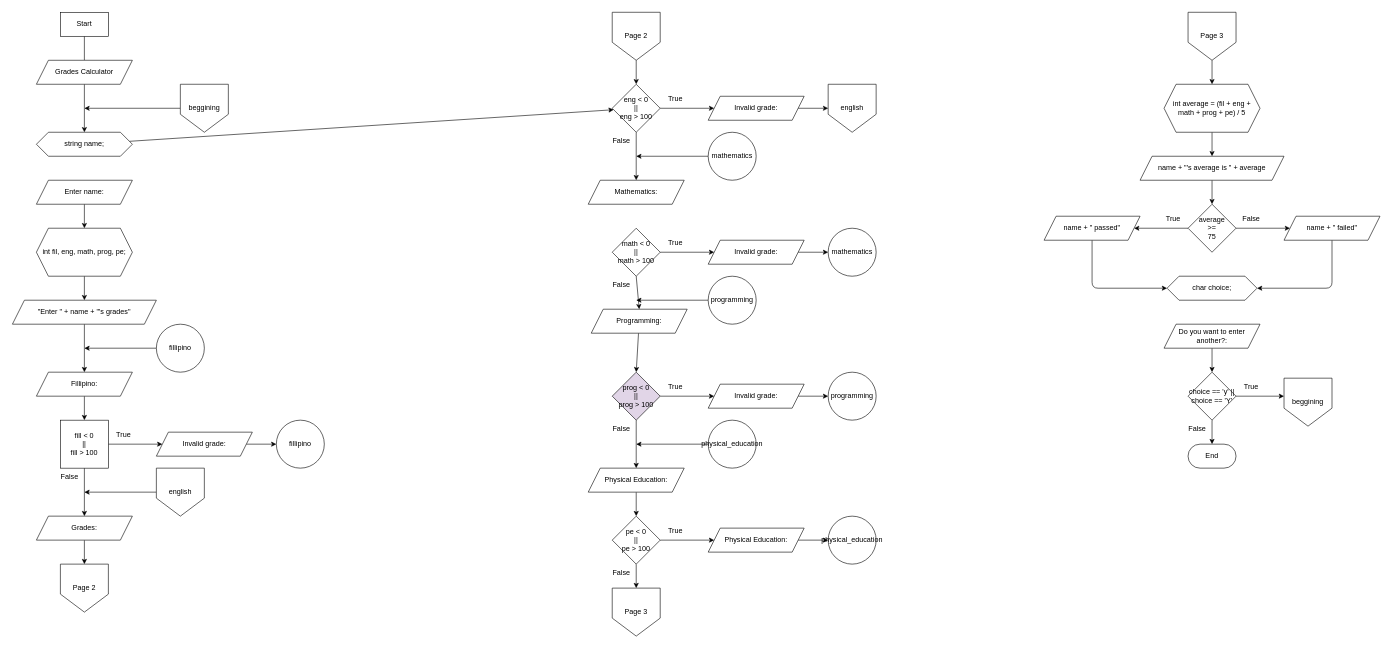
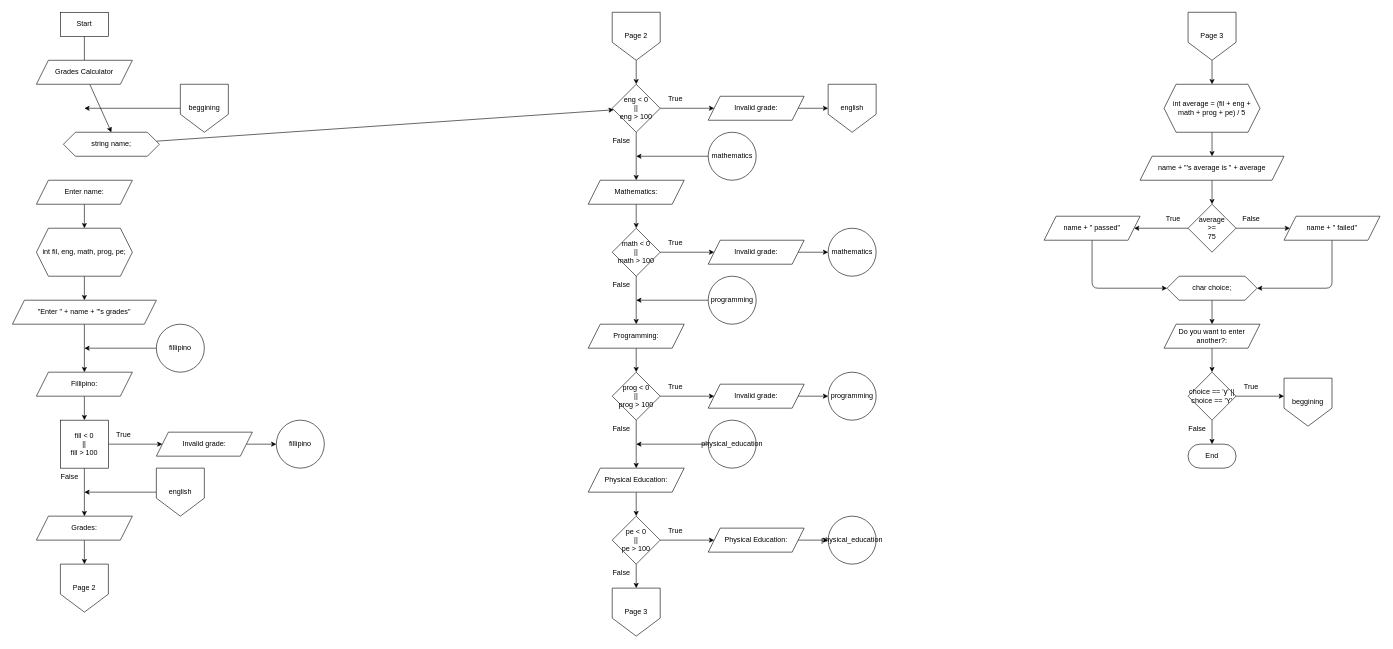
  <mxCell id="0" />
  <mxCell id="1" parent="0" />
  <mxCell id="2" style="edgeStyle=none;html=1;entryX=0.5;entryY=0;entryDx=0;entryDy=0;endArrow=none;" parent="1" source="3" target="5" edge="1"><mxGeometry relative="1" as="geometry" /></mxCell>
  <mxCell id="3" value="Start" style="whiteSpace=wrap;html=1;arcSize=50;rounded=0;" parent="1" vertex="1"><mxGeometry x="100" y="20" width="80" height="40" as="geometry" /></mxCell>
  <mxCell id="4" style="edgeStyle=none;html=1;entryX=0.5;entryY=0;entryDx=0;entryDy=0;" edge="1" parent="1" source="5" target="89"><mxGeometry relative="1" as="geometry" /></mxCell>
  <mxCell id="5" value="Grades Calculator" style="shape=parallelogram;perimeter=parallelogramPerimeter;whiteSpace=wrap;html=1;fixedSize=1;" parent="1" vertex="1"><mxGeometry x="60" y="100" width="160" height="40" as="geometry" /></mxCell>
  <mxCell id="6" style="edgeStyle=none;html=1;entryX=0.5;entryY=0;entryDx=0;entryDy=0;" parent="1" source="7" target="9" edge="1"><mxGeometry relative="1" as="geometry" /></mxCell>
  <mxCell id="7" value="int fil, eng, math, prog, pe;" style="shape=hexagon;perimeter=hexagonPerimeter2;whiteSpace=wrap;html=1;fixedSize=1;size=20.0;" parent="1" vertex="1"><mxGeometry x="60" y="380" width="160" height="80" as="geometry" /></mxCell>
  <mxCell id="8" style="edgeStyle=none;html=1;entryX=0.5;entryY=0;entryDx=0;entryDy=0;exitX=0.5;exitY=1;exitDx=0;exitDy=0;" parent="1" source="9" target="11" edge="1"><mxGeometry relative="1" as="geometry"><mxPoint x="140" y="560" as="sourcePoint" /></mxGeometry></mxCell>
  <mxCell id="9" value="&quot;Enter &quot; + name + &quot;'s grades&quot;" style="shape=parallelogram;perimeter=parallelogramPerimeter;whiteSpace=wrap;html=1;fixedSize=1;" parent="1" vertex="1"><mxGeometry x="20" y="500" width="240" height="40" as="geometry" /></mxCell>
  <mxCell id="10" style="edgeStyle=none;html=1;entryX=0.5;entryY=0;entryDx=0;entryDy=0;" parent="1" source="11" target="14" edge="1"><mxGeometry relative="1" as="geometry" /></mxCell>
  <mxCell id="11" value="Fillipino:" style="shape=parallelogram;perimeter=parallelogramPerimeter;whiteSpace=wrap;html=1;fixedSize=1;" parent="1" vertex="1"><mxGeometry x="60" y="620" width="160" height="40" as="geometry" /></mxCell>
  <mxCell id="12" style="edgeStyle=none;html=1;" parent="1" source="14" target="16" edge="1"><mxGeometry relative="1" as="geometry" /></mxCell>
  <mxCell id="13" style="edgeStyle=none;html=1;entryX=0.5;entryY=0;entryDx=0;entryDy=0;" parent="1" source="14" target="21" edge="1"><mxGeometry relative="1" as="geometry" /></mxCell>
  <mxCell id="14" value="fill &amp;lt; 0&lt;br&gt;||&lt;br&gt;fill &amp;gt; 100" style="whiteSpace=wrap;html=1;rounded=0;" parent="1" vertex="1"><mxGeometry x="100" y="700" width="80" height="80" as="geometry" /></mxCell>
  <mxCell id="15" style="edgeStyle=none;html=1;" parent="1" source="16" target="17" edge="1"><mxGeometry relative="1" as="geometry" /></mxCell>
  <mxCell id="16" value="Invalid grade:" style="shape=parallelogram;perimeter=parallelogramPerimeter;whiteSpace=wrap;html=1;fixedSize=1;" parent="1" vertex="1"><mxGeometry x="260" y="720" width="160" height="40" as="geometry" /></mxCell>
  <mxCell id="17" value="fillipino" style="ellipse;whiteSpace=wrap;html=1;aspect=fixed;" parent="1" vertex="1"><mxGeometry x="460" y="700" width="80" height="80" as="geometry" /></mxCell>
  <mxCell id="18" style="edgeStyle=none;html=1;" parent="1" source="19" edge="1"><mxGeometry relative="1" as="geometry"><mxPoint x="140" y="580" as="targetPoint" /></mxGeometry></mxCell>
  <mxCell id="19" value="fillipino" style="ellipse;whiteSpace=wrap;html=1;aspect=fixed;" parent="1" vertex="1"><mxGeometry x="260" y="540" width="80" height="80" as="geometry" /></mxCell>
  <mxCell id="20" style="edgeStyle=none;html=1;" edge="1" parent="1" source="21" target="93"><mxGeometry relative="1" as="geometry" /></mxCell>
  <mxCell id="21" value="Grades:" style="shape=parallelogram;perimeter=parallelogramPerimeter;whiteSpace=wrap;html=1;fixedSize=1;" parent="1" vertex="1"><mxGeometry x="60" y="860" width="160" height="40" as="geometry" /></mxCell>
  <mxCell id="22" style="edgeStyle=none;html=1;" parent="1" source="23" target="25" edge="1"><mxGeometry relative="1" as="geometry" /></mxCell>
  <mxCell id="23" value="eng &amp;lt; 0&lt;br&gt;||&lt;br&gt;eng &amp;gt; 100" style="rhombus;whiteSpace=wrap;html=1;" parent="1" vertex="1"><mxGeometry x="1020" y="140" width="80" height="80" as="geometry" /></mxCell>
  <mxCell id="24" style="edgeStyle=none;html=1;" parent="1" source="25" edge="1"><mxGeometry relative="1" as="geometry"><mxPoint x="1380" y="180" as="targetPoint" /></mxGeometry></mxCell>
  <mxCell id="25" value="Invalid grade:" style="shape=parallelogram;perimeter=parallelogramPerimeter;whiteSpace=wrap;html=1;fixedSize=1;" parent="1" vertex="1"><mxGeometry x="1180" y="160" width="160" height="40" as="geometry" /></mxCell>
  <mxCell id="26" style="edgeStyle=none;html=1;" parent="1" edge="1"><mxGeometry relative="1" as="geometry"><mxPoint x="140" y="820" as="targetPoint" /><mxPoint x="260" y="820" as="sourcePoint" /></mxGeometry></mxCell>
  <mxCell id="27" value="True" style="text;html=1;align=center;verticalAlign=middle;resizable=0;points=[];autosize=1;strokeColor=none;fillColor=none;" parent="1" vertex="1"><mxGeometry x="180" y="710" width="50" height="30" as="geometry" /></mxCell>
  <mxCell id="28" value="False" style="text;html=1;align=center;verticalAlign=middle;resizable=0;points=[];autosize=1;strokeColor=none;fillColor=none;" parent="1" vertex="1"><mxGeometry x="90" y="780" width="50" height="30" as="geometry" /></mxCell>
  <mxCell id="29" value="True" style="text;html=1;align=center;verticalAlign=middle;resizable=0;points=[];autosize=1;strokeColor=none;fillColor=none;" parent="1" vertex="1"><mxGeometry x="1100" y="150" width="50" height="30" as="geometry" /></mxCell>
  <mxCell id="30" style="edgeStyle=none;html=1;entryX=0.5;entryY=0;entryDx=0;entryDy=0;" parent="1" target="32" edge="1"><mxGeometry relative="1" as="geometry"><mxPoint x="1060" y="220" as="sourcePoint" /></mxGeometry></mxCell>
+ <mxCell id="31" style="edgeStyle=none;html=1;entryX=0.5;entryY=0;entryDx=0;entryDy=0;" parent="1" source="32" target="34" edge="1"><mxGeometry relative="1" as="geometry" /></mxCell>
  <mxCell id="32" value="Mathematics:" style="shape=parallelogram;perimeter=parallelogramPerimeter;whiteSpace=wrap;html=1;fixedSize=1;" parent="1" vertex="1"><mxGeometry x="980" y="300" width="160" height="40" as="geometry" /></mxCell>
  <mxCell id="33" style="edgeStyle=none;html=1;" parent="1" source="34" target="36" edge="1"><mxGeometry relative="1" as="geometry" /></mxCell>
  <mxCell id="34" value="math &amp;lt; 0&lt;br&gt;||&lt;br&gt;math &amp;gt; 100" style="rhombus;whiteSpace=wrap;html=1;" parent="1" vertex="1"><mxGeometry x="1020" y="380" width="80" height="80" as="geometry" /></mxCell>
  <mxCell id="35" style="edgeStyle=none;html=1;" parent="1" source="36" target="37" edge="1"><mxGeometry relative="1" as="geometry" /></mxCell>
  <mxCell id="36" value="Invalid grade:" style="shape=parallelogram;perimeter=parallelogramPerimeter;whiteSpace=wrap;html=1;fixedSize=1;" parent="1" vertex="1"><mxGeometry x="1180" y="400" width="160" height="40" as="geometry" /></mxCell>
  <mxCell id="37" value="mathematics" style="ellipse;whiteSpace=wrap;html=1;aspect=fixed;" parent="1" vertex="1"><mxGeometry x="1380" y="380" width="80" height="80" as="geometry" /></mxCell>
  <mxCell id="38" style="edgeStyle=none;html=1;" parent="1" source="39" edge="1"><mxGeometry relative="1" as="geometry"><mxPoint x="1060" y="260" as="targetPoint" /></mxGeometry></mxCell>
  <mxCell id="39" value="mathematics" style="ellipse;whiteSpace=wrap;html=1;aspect=fixed;" parent="1" vertex="1"><mxGeometry x="1180" y="220" width="80" height="80" as="geometry" /></mxCell>
  <mxCell id="40" value="False" style="text;html=1;align=center;verticalAlign=middle;resizable=0;points=[];autosize=1;strokeColor=none;fillColor=none;" parent="1" vertex="1"><mxGeometry x="1010" y="220" width="50" height="30" as="geometry" /></mxCell>
  <mxCell id="41" value="True" style="text;html=1;align=center;verticalAlign=middle;resizable=0;points=[];autosize=1;strokeColor=none;fillColor=none;" parent="1" vertex="1"><mxGeometry x="1100" y="390" width="50" height="30" as="geometry" /></mxCell>
  <mxCell id="42" style="edgeStyle=none;html=1;entryX=0.5;entryY=0;entryDx=0;entryDy=0;" parent="1" target="44" edge="1"><mxGeometry relative="1" as="geometry"><mxPoint x="1060" y="460" as="sourcePoint" /></mxGeometry></mxCell>
  <mxCell id="43" style="edgeStyle=none;html=1;entryX=0.5;entryY=0;entryDx=0;entryDy=0;" parent="1" source="44" target="46" edge="1"><mxGeometry relative="1" as="geometry" /></mxCell>
- <mxCell id="44" value="Programming:" style="shape=parallelogram;perimeter=parallelogramPerimeter;whiteSpace=wrap;html=1;fixedSize=1;" parent="1" vertex="1"><mxGeometry x="985" y="515" width="160" height="40" as="geometry" /></mxCell>
+ <mxCell id="44" value="Programming:" style="shape=parallelogram;perimeter=parallelogramPerimeter;whiteSpace=wrap;html=1;fixedSize=1;" parent="1" vertex="1"><mxGeometry x="980" y="540" width="160" height="40" as="geometry" /></mxCell>
  <mxCell id="45" style="edgeStyle=none;html=1;" parent="1" source="46" target="48" edge="1"><mxGeometry relative="1" as="geometry" /></mxCell>
- <mxCell id="46" value="prog &amp;lt; 0&lt;br&gt;||&lt;br&gt;prog &amp;gt; 100" style="rhombus;whiteSpace=wrap;html=1;fillColor=#e1d5e7;" parent="1" vertex="1"><mxGeometry x="1020" y="620" width="80" height="80" as="geometry" /></mxCell>
+ <mxCell id="46" value="prog &amp;lt; 0&lt;br&gt;||&lt;br&gt;prog &amp;gt; 100" style="rhombus;whiteSpace=wrap;html=1;" parent="1" vertex="1"><mxGeometry x="1020" y="620" width="80" height="80" as="geometry" /></mxCell>
  <mxCell id="47" style="edgeStyle=none;html=1;" parent="1" source="48" target="49" edge="1"><mxGeometry relative="1" as="geometry" /></mxCell>
  <mxCell id="48" value="Invalid grade:" style="shape=parallelogram;perimeter=parallelogramPerimeter;whiteSpace=wrap;html=1;fixedSize=1;" parent="1" vertex="1"><mxGeometry x="1180" y="640" width="160" height="40" as="geometry" /></mxCell>
  <mxCell id="49" value="programming" style="ellipse;whiteSpace=wrap;html=1;aspect=fixed;" parent="1" vertex="1"><mxGeometry x="1380" y="620" width="80" height="80" as="geometry" /></mxCell>
  <mxCell id="50" style="edgeStyle=none;html=1;" parent="1" source="51" edge="1"><mxGeometry relative="1" as="geometry"><mxPoint x="1060" y="500" as="targetPoint" /></mxGeometry></mxCell>
  <mxCell id="51" value="programming" style="ellipse;whiteSpace=wrap;html=1;aspect=fixed;" parent="1" vertex="1"><mxGeometry x="1180" y="460" width="80" height="80" as="geometry" /></mxCell>
  <mxCell id="52" value="False" style="text;html=1;align=center;verticalAlign=middle;resizable=0;points=[];autosize=1;strokeColor=none;fillColor=none;" parent="1" vertex="1"><mxGeometry x="1010" y="460" width="50" height="30" as="geometry" /></mxCell>
  <mxCell id="53" value="True" style="text;html=1;align=center;verticalAlign=middle;resizable=0;points=[];autosize=1;strokeColor=none;fillColor=none;" parent="1" vertex="1"><mxGeometry x="1100" y="630" width="50" height="30" as="geometry" /></mxCell>
  <mxCell id="54" style="edgeStyle=none;html=1;entryX=0.5;entryY=0;entryDx=0;entryDy=0;" parent="1" target="56" edge="1"><mxGeometry relative="1" as="geometry"><mxPoint x="1060" y="700" as="sourcePoint" /></mxGeometry></mxCell>
  <mxCell id="55" style="edgeStyle=none;html=1;entryX=0.5;entryY=0;entryDx=0;entryDy=0;" parent="1" source="56" target="59" edge="1"><mxGeometry relative="1" as="geometry" /></mxCell>
  <mxCell id="56" value="Physical Education:" style="shape=parallelogram;perimeter=parallelogramPerimeter;whiteSpace=wrap;html=1;fixedSize=1;" parent="1" vertex="1"><mxGeometry x="980" y="780" width="160" height="40" as="geometry" /></mxCell>
  <mxCell id="57" style="edgeStyle=none;html=1;" parent="1" source="59" target="61" edge="1"><mxGeometry relative="1" as="geometry" /></mxCell>
  <mxCell id="58" style="edgeStyle=none;html=1;exitX=0.5;exitY=1;exitDx=0;exitDy=0;" edge="1" parent="1" source="59" target="96"><mxGeometry relative="1" as="geometry" /></mxCell>
  <mxCell id="59" value="pe &amp;lt; 0&lt;br&gt;||&lt;br&gt;pe &amp;gt; 100" style="rhombus;whiteSpace=wrap;html=1;" parent="1" vertex="1"><mxGeometry x="1020" y="860" width="80" height="80" as="geometry" /></mxCell>
  <mxCell id="60" style="edgeStyle=none;html=1;" parent="1" source="61" target="62" edge="1"><mxGeometry relative="1" as="geometry" /></mxCell>
  <mxCell id="61" value="Physical Education:" style="shape=parallelogram;perimeter=parallelogramPerimeter;whiteSpace=wrap;html=1;fixedSize=1;" parent="1" vertex="1"><mxGeometry x="1180" y="880" width="160" height="40" as="geometry" /></mxCell>
  <mxCell id="62" value="physical_education" style="ellipse;whiteSpace=wrap;html=1;aspect=fixed;" parent="1" vertex="1"><mxGeometry x="1380" y="860" width="80" height="80" as="geometry" /></mxCell>
  <mxCell id="63" style="edgeStyle=none;html=1;" parent="1" source="64" edge="1"><mxGeometry relative="1" as="geometry"><mxPoint x="1060" y="740" as="targetPoint" /></mxGeometry></mxCell>
  <mxCell id="64" value="physical_education" style="ellipse;whiteSpace=wrap;html=1;aspect=fixed;" parent="1" vertex="1"><mxGeometry x="1180" y="700" width="80" height="80" as="geometry" /></mxCell>
  <mxCell id="65" value="False" style="text;html=1;align=center;verticalAlign=middle;resizable=0;points=[];autosize=1;strokeColor=none;fillColor=none;" parent="1" vertex="1"><mxGeometry x="1010" y="700" width="50" height="30" as="geometry" /></mxCell>
  <mxCell id="66" value="True" style="text;html=1;align=center;verticalAlign=middle;resizable=0;points=[];autosize=1;strokeColor=none;fillColor=none;" parent="1" vertex="1"><mxGeometry x="1100" y="870" width="50" height="30" as="geometry" /></mxCell>
  <mxCell id="67" value="False" style="text;html=1;align=center;verticalAlign=middle;resizable=0;points=[];autosize=1;strokeColor=none;fillColor=none;" parent="1" vertex="1"><mxGeometry x="1010" y="940" width="50" height="30" as="geometry" /></mxCell>
  <mxCell id="68" style="edgeStyle=none;html=1;entryX=0.5;entryY=0;entryDx=0;entryDy=0;" parent="1" source="69" target="71" edge="1"><mxGeometry relative="1" as="geometry" /></mxCell>
  <mxCell id="69" value="int average = (fil + eng + math + prog + pe) / 5" style="shape=hexagon;perimeter=hexagonPerimeter2;whiteSpace=wrap;html=1;fixedSize=1;size=20.0;" parent="1" vertex="1"><mxGeometry x="1940" y="140" width="160" height="80" as="geometry" /></mxCell>
  <mxCell id="70" style="edgeStyle=none;html=1;entryX=0.5;entryY=0;entryDx=0;entryDy=0;" parent="1" source="71" target="74" edge="1"><mxGeometry relative="1" as="geometry" /></mxCell>
  <mxCell id="71" value="name + &quot;'s average is &quot; + average" style="shape=parallelogram;perimeter=parallelogramPerimeter;whiteSpace=wrap;html=1;fixedSize=1;" parent="1" vertex="1"><mxGeometry x="1900" y="260" width="240" height="40" as="geometry" /></mxCell>
  <mxCell id="72" style="edgeStyle=none;html=1;entryX=1;entryY=0.5;entryDx=0;entryDy=0;" parent="1" source="74" target="78" edge="1"><mxGeometry relative="1" as="geometry" /></mxCell>
  <mxCell id="73" style="edgeStyle=none;html=1;entryX=0;entryY=0.5;entryDx=0;entryDy=0;" parent="1" source="74" target="76" edge="1"><mxGeometry relative="1" as="geometry" /></mxCell>
  <mxCell id="74" value="average&lt;br&gt;&amp;gt;=&lt;br&gt;75" style="rhombus;whiteSpace=wrap;html=1;" parent="1" vertex="1"><mxGeometry x="1980" y="340" width="80" height="80" as="geometry" /></mxCell>
  <mxCell id="75" style="edgeStyle=none;html=1;entryX=1;entryY=0.5;entryDx=0;entryDy=0;" parent="1" source="76" target="82" edge="1"><mxGeometry relative="1" as="geometry"><Array as="points"><mxPoint x="2220" y="480" /></Array></mxGeometry></mxCell>
  <mxCell id="76" value="name + &quot; failed&quot;" style="shape=parallelogram;perimeter=parallelogramPerimeter;whiteSpace=wrap;html=1;fixedSize=1;" parent="1" vertex="1"><mxGeometry x="2140" y="360" width="160" height="40" as="geometry" /></mxCell>
  <mxCell id="77" style="edgeStyle=none;html=1;entryX=0;entryY=0.5;entryDx=0;entryDy=0;" parent="1" source="78" target="82" edge="1"><mxGeometry relative="1" as="geometry"><Array as="points"><mxPoint x="1820" y="480" /></Array></mxGeometry></mxCell>
  <mxCell id="78" value="name + &quot; passed&quot;" style="shape=parallelogram;perimeter=parallelogramPerimeter;whiteSpace=wrap;html=1;fixedSize=1;" parent="1" vertex="1"><mxGeometry x="1740" y="360" width="160" height="40" as="geometry" /></mxCell>
  <mxCell id="79" value="True" style="text;html=1;align=center;verticalAlign=middle;resizable=0;points=[];autosize=1;strokeColor=none;fillColor=none;" parent="1" vertex="1"><mxGeometry x="1930" y="350" width="50" height="30" as="geometry" /></mxCell>
  <mxCell id="80" value="False" style="text;html=1;align=center;verticalAlign=middle;resizable=0;points=[];autosize=1;strokeColor=none;fillColor=none;" parent="1" vertex="1"><mxGeometry x="2060" y="350" width="50" height="30" as="geometry" /></mxCell>
+ <mxCell id="81" style="edgeStyle=none;html=1;entryX=0.5;entryY=0;entryDx=0;entryDy=0;" parent="1" source="82" target="87" edge="1"><mxGeometry relative="1" as="geometry" /></mxCell>
  <mxCell id="82" value="char choice;" style="shape=hexagon;perimeter=hexagonPerimeter2;whiteSpace=wrap;html=1;fixedSize=1;size=20.0;" parent="1" vertex="1"><mxGeometry x="1945" y="460" width="150" height="40" as="geometry" /></mxCell>
  <mxCell id="83" style="edgeStyle=none;html=1;entryX=0;entryY=0.5;entryDx=0;entryDy=0;" parent="1" source="85" edge="1"><mxGeometry relative="1" as="geometry"><mxPoint x="2140" y="660" as="targetPoint" /></mxGeometry></mxCell>
  <mxCell id="84" style="edgeStyle=none;html=1;entryX=0.5;entryY=0;entryDx=0;entryDy=0;" edge="1" parent="1" source="85" target="92"><mxGeometry relative="1" as="geometry" /></mxCell>
  <mxCell id="85" value="choice == 'y' || choice == 'Y'" style="rhombus;whiteSpace=wrap;html=1;" parent="1" vertex="1"><mxGeometry x="1980" y="620" width="80" height="80" as="geometry" /></mxCell>
  <mxCell id="86" style="edgeStyle=none;html=1;entryX=0.5;entryY=0;entryDx=0;entryDy=0;" parent="1" source="87" target="85" edge="1"><mxGeometry relative="1" as="geometry" /></mxCell>
  <mxCell id="87" value="Do you want to enter another?:" style="shape=parallelogram;perimeter=parallelogramPerimeter;whiteSpace=wrap;html=1;fixedSize=1;" parent="1" vertex="1"><mxGeometry x="1940" y="540" width="160" height="40" as="geometry" /></mxCell>
  <mxCell id="88" style="edgeStyle=none;html=1;" edge="1" parent="1" source="89" target="23"><mxGeometry relative="1" as="geometry" /></mxCell>
- <mxCell id="89" value="string name;" style="shape=hexagon;perimeter=hexagonPerimeter2;whiteSpace=wrap;html=1;fixedSize=1;size=20.0;" vertex="1" parent="1"><mxGeometry x="60" y="220" width="160" height="40" as="geometry" /></mxCell>
+ <mxCell id="89" value="string name;" style="shape=hexagon;perimeter=hexagonPerimeter2;whiteSpace=wrap;html=1;fixedSize=1;size=20.0;" vertex="1" parent="1"><mxGeometry x="105" y="220" width="160" height="40" as="geometry" /></mxCell>
  <mxCell id="90" style="edgeStyle=none;html=1;" edge="1" parent="1" source="91" target="7"><mxGeometry relative="1" as="geometry" /></mxCell>
  <mxCell id="91" value="Enter name:" style="shape=parallelogram;perimeter=parallelogramPerimeter;whiteSpace=wrap;html=1;fixedSize=1;" vertex="1" parent="1"><mxGeometry x="60" y="300" width="160" height="40" as="geometry" /></mxCell>
  <mxCell id="92" value="End" style="rounded=1;whiteSpace=wrap;html=1;arcSize=50;" vertex="1" parent="1"><mxGeometry x="1980" y="740" width="80" height="40" as="geometry" /></mxCell>
  <mxCell id="93" value="Page 2" style="shape=offPageConnector;whiteSpace=wrap;html=1;" vertex="1" parent="1"><mxGeometry x="100" y="940" width="80" height="80" as="geometry" /></mxCell>
  <mxCell id="94" style="edgeStyle=none;html=1;entryX=0.5;entryY=0;entryDx=0;entryDy=0;" edge="1" parent="1" source="95" target="23"><mxGeometry relative="1" as="geometry" /></mxCell>
  <mxCell id="95" value="Page 2" style="shape=offPageConnector;whiteSpace=wrap;html=1;" vertex="1" parent="1"><mxGeometry x="1020" y="20" width="80" height="80" as="geometry" /></mxCell>
  <mxCell id="96" value="Page 3" style="shape=offPageConnector;whiteSpace=wrap;html=1;" vertex="1" parent="1"><mxGeometry x="1020" y="980" width="80" height="80" as="geometry" /></mxCell>
  <mxCell id="97" style="edgeStyle=none;html=1;entryX=0.5;entryY=0;entryDx=0;entryDy=0;" edge="1" parent="1" source="98" target="69"><mxGeometry relative="1" as="geometry" /></mxCell>
  <mxCell id="98" value="Page 3" style="shape=offPageConnector;whiteSpace=wrap;html=1;" vertex="1" parent="1"><mxGeometry x="1980" y="20" width="80" height="80" as="geometry" /></mxCell>
  <mxCell id="99" value="True" style="text;html=1;align=center;verticalAlign=middle;resizable=0;points=[];autosize=1;strokeColor=none;fillColor=none;" vertex="1" parent="1"><mxGeometry x="2060" y="630" width="50" height="30" as="geometry" /></mxCell>
  <mxCell id="100" value="False" style="text;html=1;align=center;verticalAlign=middle;resizable=0;points=[];autosize=1;strokeColor=none;fillColor=none;" vertex="1" parent="1"><mxGeometry x="1970" y="700" width="50" height="30" as="geometry" /></mxCell>
  <mxCell id="101" value="beggining" style="shape=offPageConnector;whiteSpace=wrap;html=1;" vertex="1" parent="1"><mxGeometry x="2140" y="630" width="80" height="80" as="geometry" /></mxCell>
  <mxCell id="102" style="edgeStyle=none;html=1;" edge="1" parent="1" source="103"><mxGeometry relative="1" as="geometry"><mxPoint x="140" y="180" as="targetPoint" /></mxGeometry></mxCell>
  <mxCell id="103" value="beggining" style="shape=offPageConnector;whiteSpace=wrap;html=1;" vertex="1" parent="1"><mxGeometry x="300" y="140" width="80" height="80" as="geometry" /></mxCell>
  <mxCell id="104" value="english" style="shape=offPageConnector;whiteSpace=wrap;html=1;" vertex="1" parent="1"><mxGeometry x="260" y="780" width="80" height="80" as="geometry" /></mxCell>
  <mxCell id="105" value="english" style="shape=offPageConnector;whiteSpace=wrap;html=1;" vertex="1" parent="1"><mxGeometry x="1380" y="140" width="80" height="80" as="geometry" /></mxCell>
